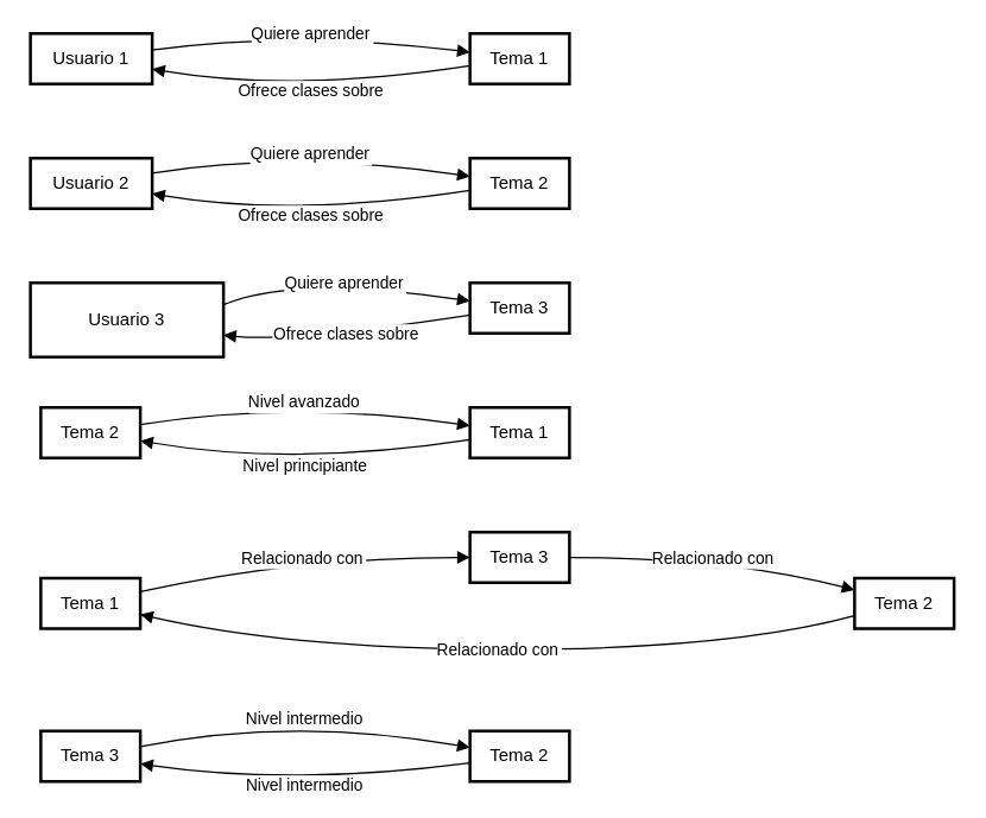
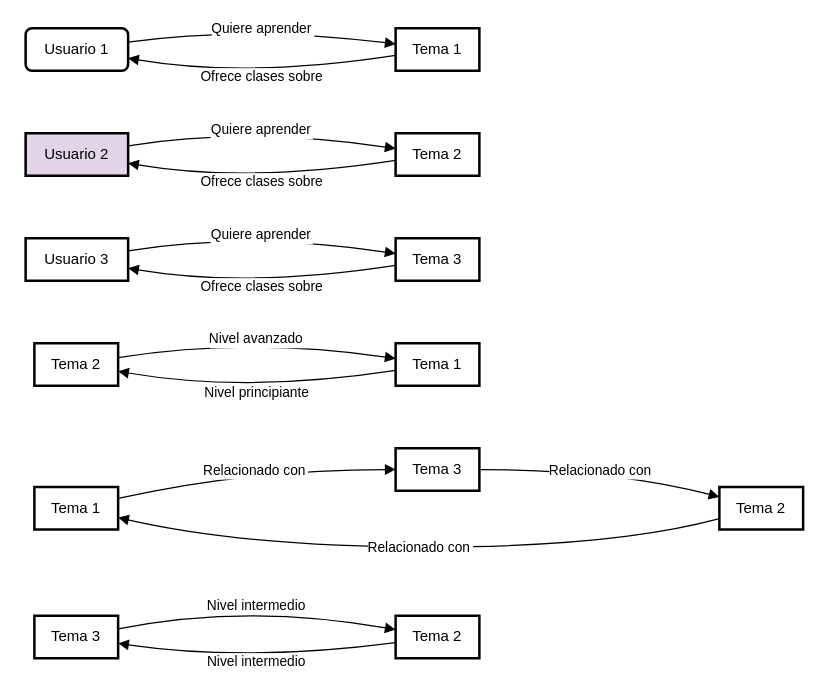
  <mxCell id="0" />
  <mxCell id="1" parent="0" />
- <mxCell id="2" value="Usuario 1" style="whiteSpace=wrap;strokeWidth=2;" vertex="1" parent="1"><mxGeometry y="22" width="82" height="34" as="geometry" x="20" /></mxCell>
+ <mxCell id="2" value="Usuario 1" style="whiteSpace=wrap;strokeWidth=2;rounded=1;" vertex="1" parent="1"><mxGeometry y="22" width="82" height="34" as="geometry" x="20" /></mxCell>
  <mxCell id="3" value="Tema 1" style="whiteSpace=wrap;strokeWidth=2;" vertex="1" parent="1"><mxGeometry x="316" y="22" width="67" height="34" as="geometry" /></mxCell>
- <mxCell id="4" value="Usuario 2" style="whiteSpace=wrap;strokeWidth=2;" vertex="1" parent="1"><mxGeometry y="106" width="82" height="34" as="geometry" x="20" /></mxCell>
+ <mxCell id="4" value="Usuario 2" style="whiteSpace=wrap;strokeWidth=2;fillColor=#e1d5e7;" vertex="1" parent="1"><mxGeometry y="106" width="82" height="34" as="geometry" x="20" /></mxCell>
  <mxCell id="5" value="Tema 2" style="whiteSpace=wrap;strokeWidth=2;" vertex="1" parent="1"><mxGeometry x="316" y="106" width="67" height="34" as="geometry" /></mxCell>
- <mxCell id="6" value="Usuario 3" style="whiteSpace=wrap;strokeWidth=2;" vertex="1" parent="1"><mxGeometry x="20" y="190" width="130" height="50" as="geometry" /></mxCell>
+ <mxCell id="6" value="Usuario 3" style="whiteSpace=wrap;strokeWidth=2;" vertex="1" parent="1"><mxGeometry y="190" width="82" height="34" as="geometry" x="20" /></mxCell>
  <mxCell id="7" value="Tema 3" style="whiteSpace=wrap;strokeWidth=2;" vertex="1" parent="1"><mxGeometry x="316" y="190" width="67" height="34" as="geometry" /></mxCell>
  <mxCell id="8" value="Tema 1" style="whiteSpace=wrap;strokeWidth=2;" vertex="1" parent="1"><mxGeometry x="27" y="389" width="67" height="34" as="geometry" /></mxCell>
  <mxCell id="9" value="Tema 3" style="whiteSpace=wrap;strokeWidth=2;" vertex="1" parent="1"><mxGeometry x="316" y="358" width="67" height="34" as="geometry" /></mxCell>
  <mxCell id="10" value="Tema 2" style="whiteSpace=wrap;strokeWidth=2;" vertex="1" parent="1"><mxGeometry x="575" y="389" width="67" height="34" as="geometry" /></mxCell>
  <mxCell id="11" value="Tema 2" style="whiteSpace=wrap;strokeWidth=2;" vertex="1" parent="1"><mxGeometry x="27" y="274" width="67" height="34" as="geometry" /></mxCell>
  <mxCell id="12" value="Tema 1" style="whiteSpace=wrap;strokeWidth=2;" vertex="1" parent="1"><mxGeometry x="316" y="274" width="67" height="34" as="geometry" /></mxCell>
  <mxCell id="13" value="Tema 3" style="whiteSpace=wrap;strokeWidth=2;" vertex="1" parent="1"><mxGeometry x="27" y="492" width="67" height="34" as="geometry" /></mxCell>
  <mxCell id="14" value="Tema 2" style="whiteSpace=wrap;strokeWidth=2;" vertex="1" parent="1"><mxGeometry x="316" y="492" width="67" height="34" as="geometry" /></mxCell>
  <mxCell id="15" value="Quiere aprender" style="curved=1;startArrow=none;endArrow=block;exitX=0.99;exitY=0.33;entryX=0;entryY=0.37;" edge="1" parent="1" source="2" target="3"><mxGeometry relative="1" as="geometry"><Array as="points"><mxPoint x="197" y="20" /></Array></mxGeometry></mxCell>
  <mxCell id="16" value="Quiere aprender" style="curved=1;startArrow=none;endArrow=block;exitX=0.99;exitY=0.3;entryX=0;entryY=0.36;" edge="1" parent="1" source="4" target="5"><mxGeometry relative="1" as="geometry"><Array as="points"><mxPoint x="197" y="101" /></Array></mxGeometry></mxCell>
  <mxCell id="17" value="Quiere aprender" style="curved=1;startArrow=none;endArrow=block;exitX=0.99;exitY=0.3;entryX=0;entryY=0.36;" edge="1" parent="1" source="6" target="7"><mxGeometry relative="1" as="geometry"><Array as="points"><mxPoint x="197" y="185" /></Array></mxGeometry></mxCell>
  <mxCell id="18" value="Ofrece clases sobre" style="curved=1;startArrow=none;endArrow=block;exitX=0;exitY=0.64;entryX=0.99;entryY=0.7;" edge="1" parent="1" source="3" target="2"><mxGeometry relative="1" as="geometry"><Array as="points"><mxPoint x="197" y="62" /></Array></mxGeometry></mxCell>
  <mxCell id="19" value="Ofrece clases sobre" style="curved=1;startArrow=none;endArrow=block;exitX=0;exitY=0.64;entryX=0.99;entryY=0.7;" edge="1" parent="1" source="5" target="4"><mxGeometry relative="1" as="geometry"><Array as="points"><mxPoint x="197" y="146" /></Array></mxGeometry></mxCell>
  <mxCell id="20" value="Ofrece clases sobre" style="curved=1;startArrow=none;endArrow=block;exitX=0;exitY=0.64;entryX=0.99;entryY=0.7;" edge="1" parent="1" source="7" target="6"><mxGeometry relative="1" as="geometry"><Array as="points"><mxPoint x="197" y="230" /></Array></mxGeometry></mxCell>
  <mxCell id="21" value="Relacionado con" style="curved=1;startArrow=none;endArrow=block;exitX=1;exitY=0.27;entryX=0;entryY=0.5;" edge="1" parent="1" source="8" target="9"><mxGeometry relative="1" as="geometry"><Array as="points"><mxPoint x="197" y="375" /></Array></mxGeometry></mxCell>
  <mxCell id="22" value="Relacionado con" style="curved=1;startArrow=none;endArrow=block;exitX=1;exitY=0.5;entryX=-0.01;entryY=0.23;" edge="1" parent="1" source="9" target="10"><mxGeometry relative="1" as="geometry"><Array as="points"><mxPoint x="491" y="375" /></Array></mxGeometry></mxCell>
  <mxCell id="23" value="Relacionado con" style="curved=1;startArrow=none;endArrow=block;exitX=-0.01;exitY=0.75;entryX=1;entryY=0.72;" edge="1" parent="1" source="10" target="8"><mxGeometry relative="1" as="geometry"><Array as="points"><mxPoint x="491" y="437" /><mxPoint x="197" y="437" /></Array></mxGeometry></mxCell>
  <mxCell id="24" value="Nivel avanzado" style="curved=1;startArrow=none;endArrow=block;exitX=1;exitY=0.34;entryX=0;entryY=0.36;" edge="1" parent="1" source="11" target="12"><mxGeometry relative="1" as="geometry"><Array as="points"><mxPoint x="197" y="269" /></Array></mxGeometry></mxCell>
  <mxCell id="25" value="Nivel principiante" style="curved=1;startArrow=none;endArrow=block;exitX=0;exitY=0.64;entryX=1;entryY=0.66;" edge="1" parent="1" source="12" target="11"><mxGeometry relative="1" as="geometry"><Array as="points"><mxPoint x="197" y="314" /></Array></mxGeometry></mxCell>
  <mxCell id="26" value="Nivel intermedio" style="curved=1;startArrow=none;endArrow=block;exitX=1;exitY=0.31;entryX=0;entryY=0.33;" edge="1" parent="1" source="13" target="14"><mxGeometry relative="1" as="geometry"><Array as="points"><mxPoint x="197" y="482" /></Array></mxGeometry></mxCell>
  <mxCell id="27" value="Nivel intermedio" style="curved=1;startArrow=none;endArrow=block;exitX=0;exitY=0.63;entryX=1;entryY=0.65;" edge="1" parent="1" source="14" target="13"><mxGeometry relative="1" as="geometry"><Array as="points"><mxPoint x="197" y="529" /></Array></mxGeometry></mxCell>
